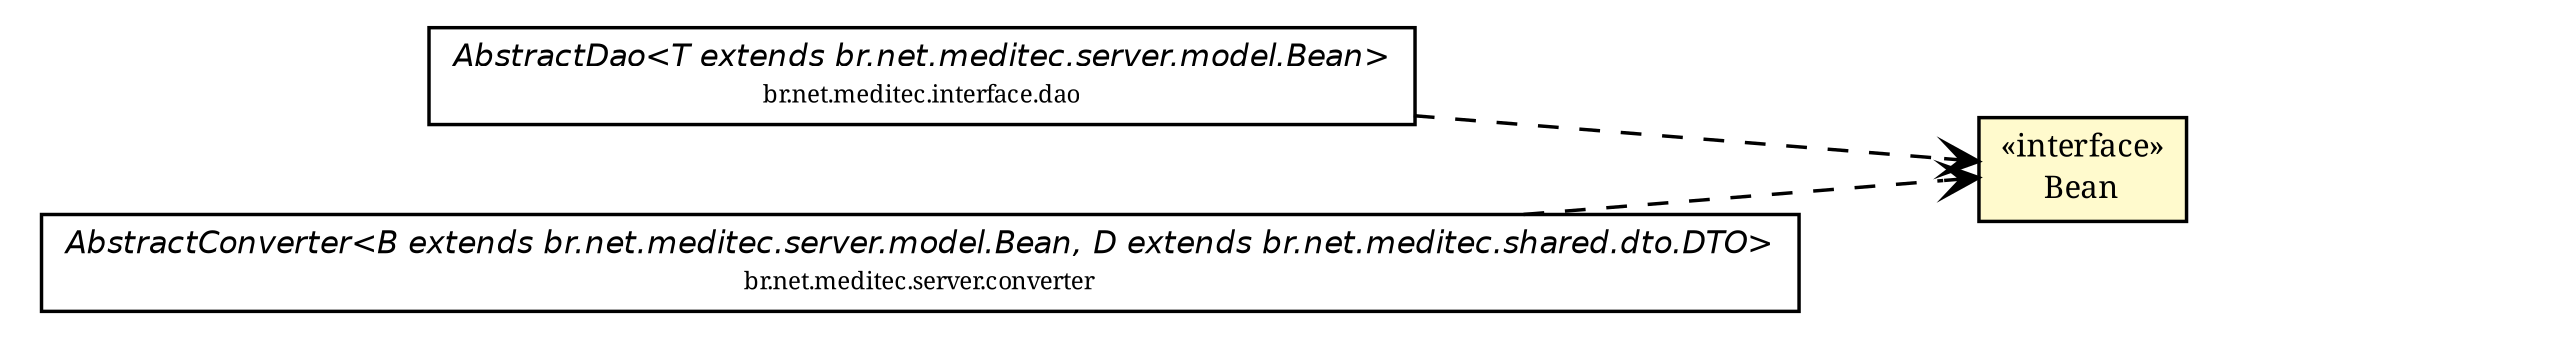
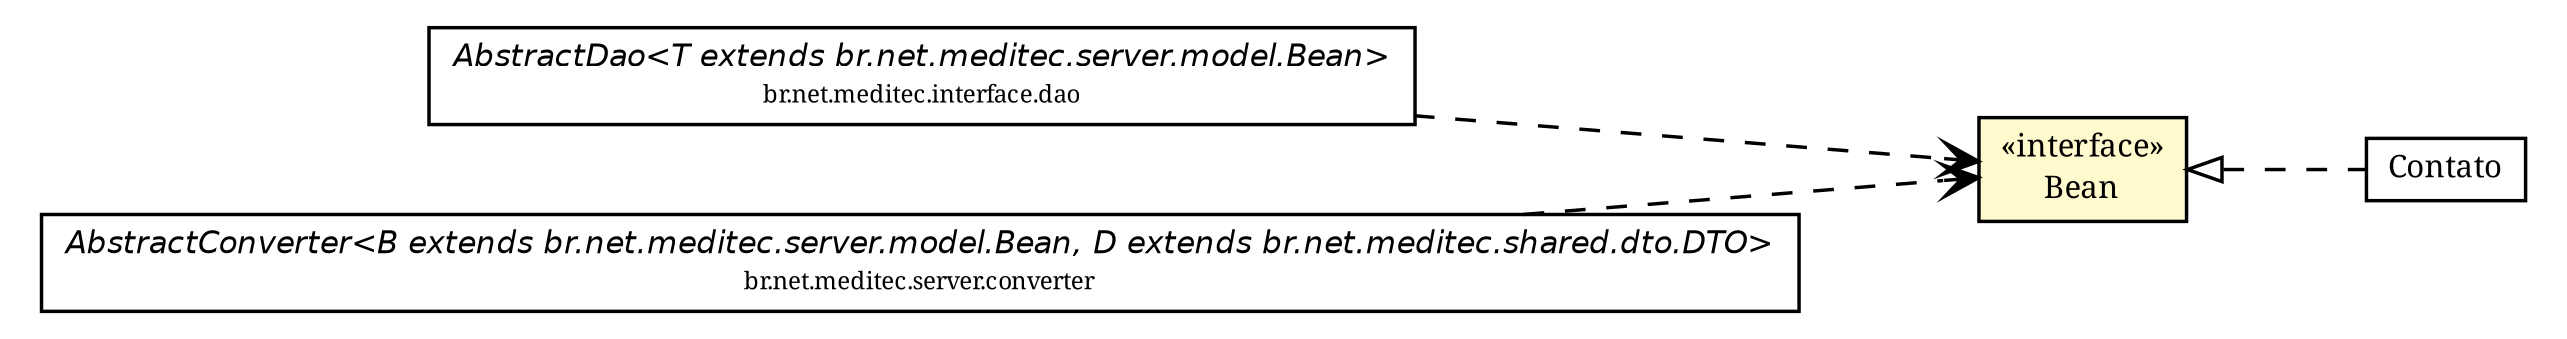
  digraph {
    fontname="Noto Serif"
    rankdir=LR
    node [fontcolor=black fontname="Noto Serif" fontsize=9.0 shape=plaintext]
    edge [arrowhead=open color=black fontcolor=black fontname="Noto Serif" fontsize=10.0 headport=p labelfontname=Helvetica labelfontsize=10 style=dashed tailport=p]
    n1 [label=<<table border="0" cellborder="1" cellspacing="0" cellpadding="2" port="p" href="../dao/AbstractDao.html"> 		<tr><td><table border="0" cellspacing="0" cellpadding="1"> 			<tr><td><font face="Helvetica-Oblique"> AbstractDao&lt;T extends br.net.meditec.server.model.Bean&gt; </font></td></tr> 			<tr><td><font point-size="7.0"> br.net.meditec.interface.dao </font></td></tr> 		</table></td></tr> 		</table>>]
    n2 [label=<<table border="0" cellborder="1" cellspacing="0" cellpadding="2" port="p" bgcolor="lemonChiffon" href="./Bean.html"> 		<tr><td><table border="0" cellspacing="0" cellpadding="1"> 			<tr><td> &laquo;interface&raquo; </td></tr> 			<tr><td> Bean </td></tr> 		</table></td></tr> 		</table>>]
+   n3 [label=<<table border="0" cellborder="1" cellspacing="0" cellpadding="2" port="p" href="./Contato.html"> 		<tr><td><table border="0" cellspacing="0" cellpadding="1"> 			<tr><td> Contato </td></tr> 		</table></td></tr> 		</table>>]
    n4 [label=<<table border="0" cellborder="1" cellspacing="0" cellpadding="2" port="p" href="../converter/AbstractConverter.html"> 		<tr><td><table border="0" cellspacing="0" cellpadding="1"> 			<tr><td><font face="Helvetica-Oblique"> AbstractConverter&lt;B extends br.net.meditec.server.model.Bean, D extends br.net.meditec.shared.dto.DTO&gt; </font></td></tr> 			<tr><td><font point-size="7.0"> br.net.meditec.server.converter </font></td></tr> 		</table></td></tr> 		</table>>]
    n1 -> n2
+   n2 -> n3 [arrowtail=empty dir=back fontsize=10 arrowhead="" color="" fontcolor=""]
    n4 -> n2
  }
